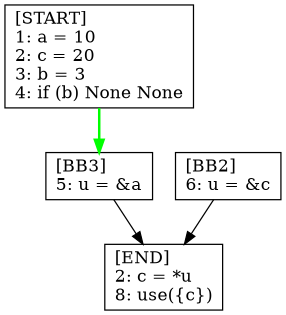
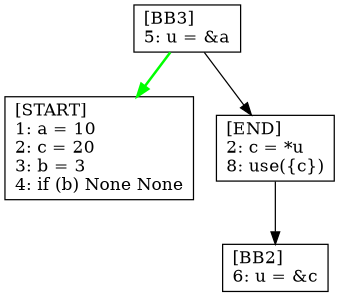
  digraph {
    node [shape=box]
    n1 [label="[START]\l1: a = 10\l2: c = 20\l3: b = 3\l4: if (b) None None\l"]
    n2 [label="[BB3]\l5: u = &a\l"]
    n3 [label="[BB2]\l6: u = &c\l"]
    n4 [label="[END]\l2: c = *u\l8: use({c})\l"]
-   n1 -> n2 [color=green penwidth=2]
+   n2 -> n1 [color=green penwidth=2]
    n2 -> n4
-   n3 -> n4
+   n4 -> n3
  }
